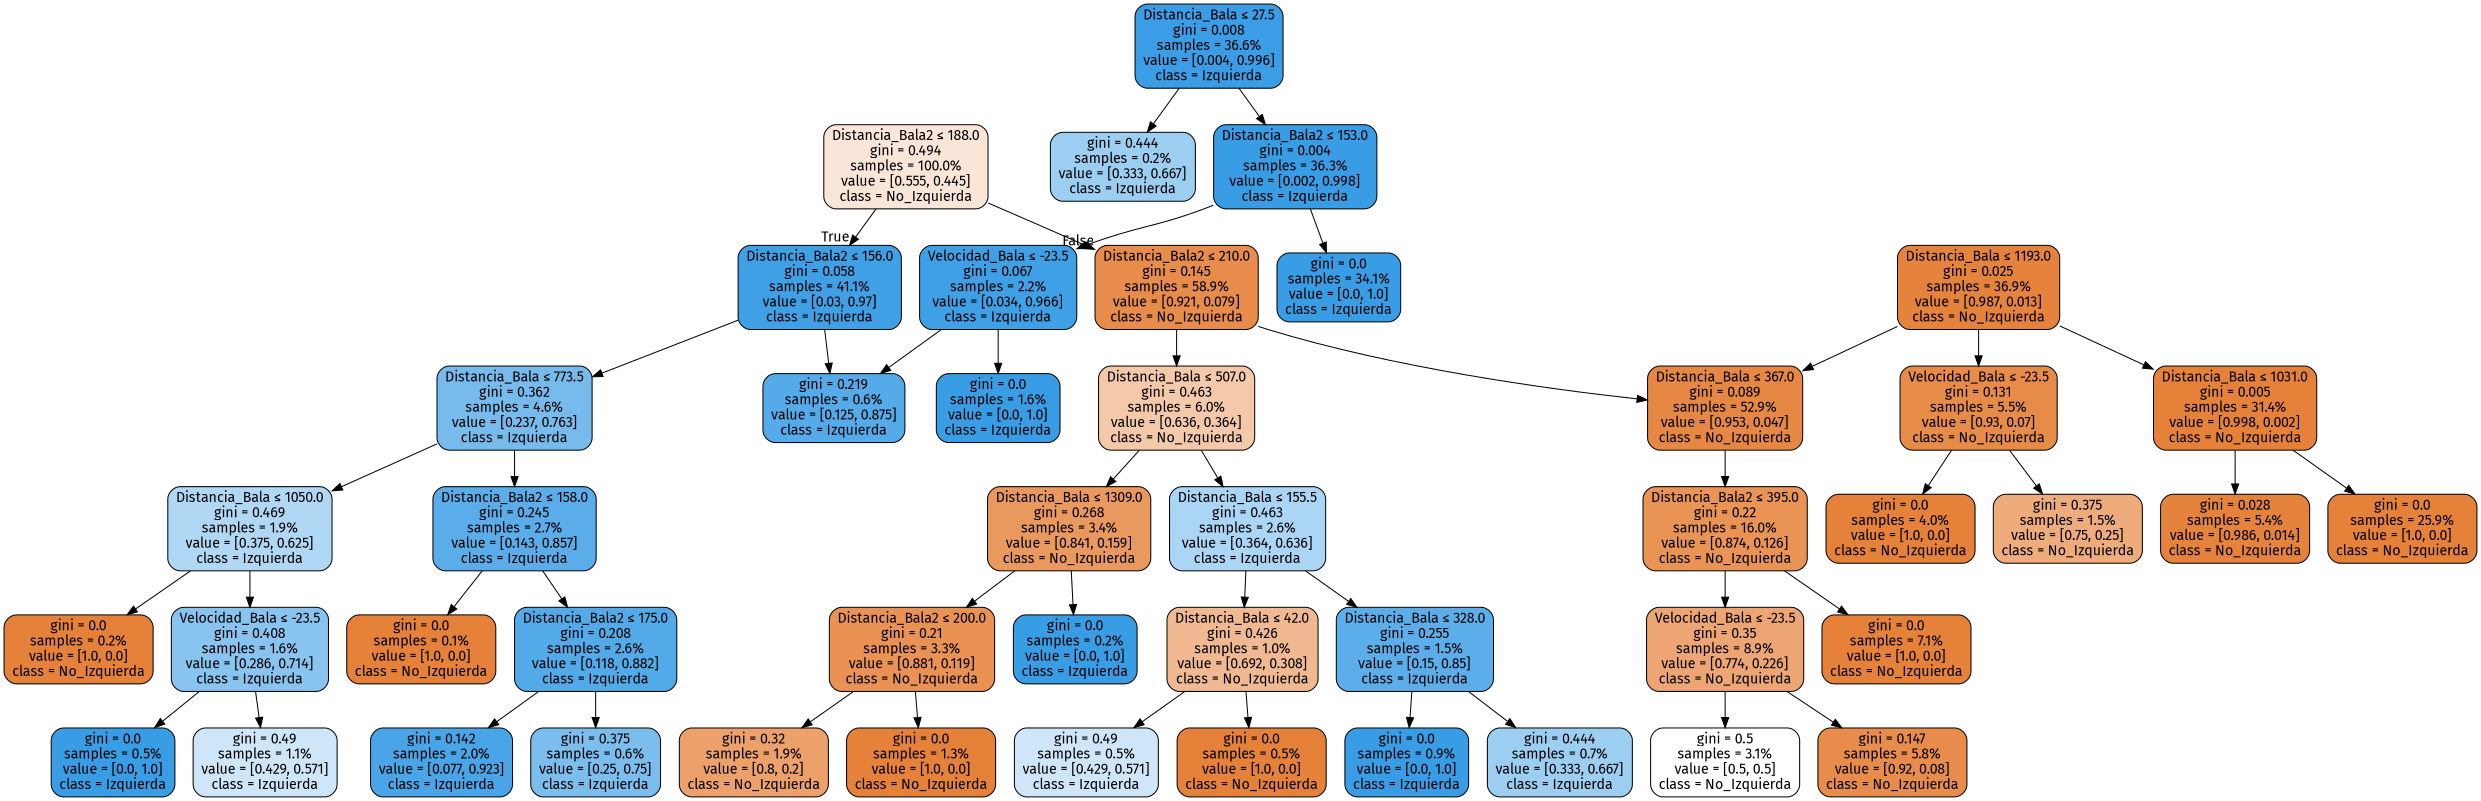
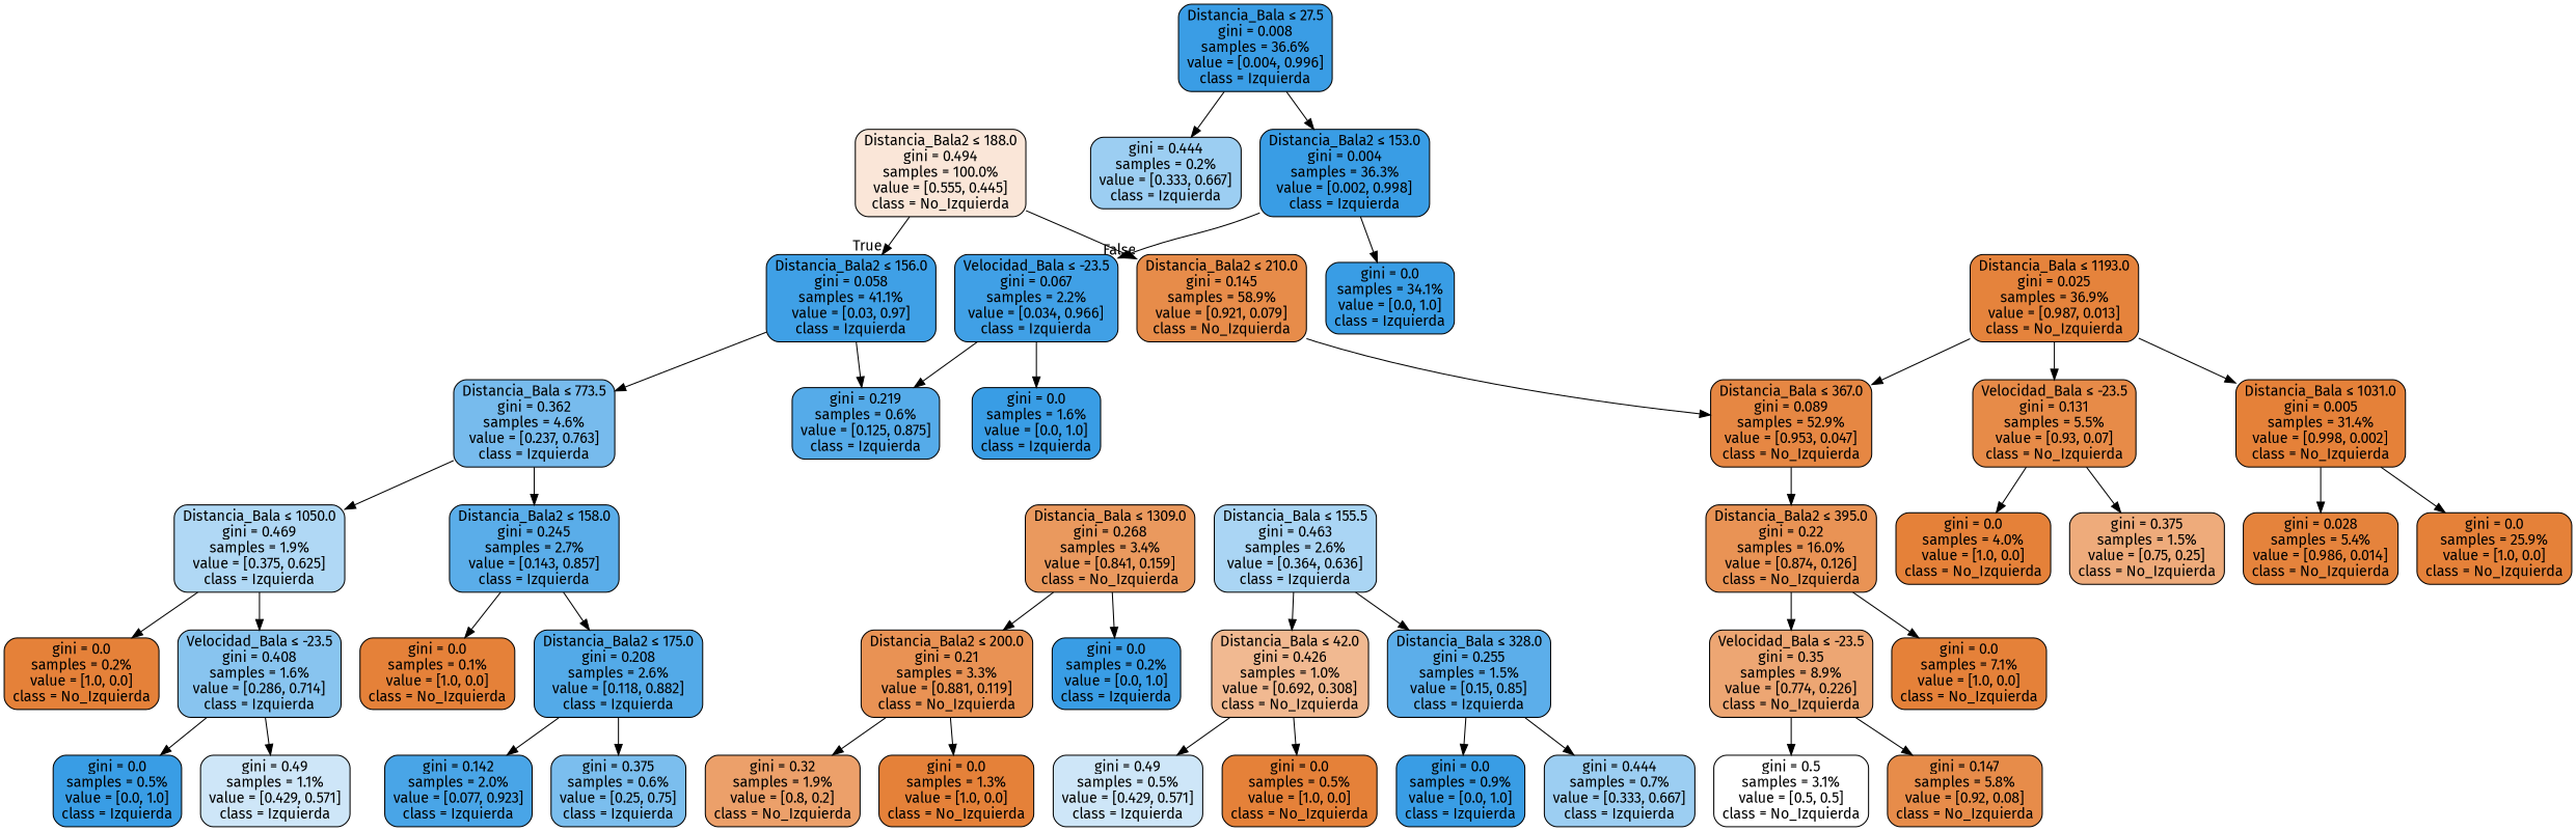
  digraph {
    fontname="Fira Sans"
    node [color=black fillcolor="#e58139" fontname="Fira Sans" shape=box style="filled, rounded"]
    edge [fontname="Fira Sans"]
    n1 [fillcolor="#fae6d8" label=<Distancia_Bala2 &le; 188.0<br/>gini = 0.494<br/>samples = 100.0%<br/>value = [0.555, 0.445]<br/>class = No_Izquierda>]
    n2 [fillcolor="#3fa0e6" label=<Distancia_Bala2 &le; 156.0<br/>gini = 0.058<br/>samples = 41.1%<br/>value = [0.03, 0.97]<br/>class = Izquierda>]
    n3 [fillcolor="#e78c4a" label=<Distancia_Bala2 &le; 210.0<br/>gini = 0.145<br/>samples = 58.9%<br/>value = [0.921, 0.079]<br/>class = No_Izquierda>]
    n4 [fillcolor="#77bbed" label=<Distancia_Bala &le; 773.5<br/>gini = 0.362<br/>samples = 4.6%<br/>value = [0.237, 0.763]<br/>class = Izquierda>]
    n5 [fillcolor="#55abe9" label=<gini = 0.219<br/>samples = 0.6%<br/>value = [0.125, 0.875]<br/>class = Izquierda>]
-   n6 [fillcolor="#f4c9aa" label=<Distancia_Bala &le; 507.0<br/>gini = 0.463<br/>samples = 6.0%<br/>value = [0.636, 0.364]<br/>class = No_Izquierda>]
    n7 [fillcolor="#e68743" label=<Distancia_Bala &le; 367.0<br/>gini = 0.089<br/>samples = 52.9%<br/>value = [0.953, 0.047]<br/>class = No_Izquierda>]
    n8 [fillcolor="#3a9de5" label=<Distancia_Bala &le; 27.5<br/>gini = 0.008<br/>samples = 36.6%<br/>value = [0.004, 0.996]<br/>class = Izquierda>]
    n9 [fillcolor="#9ccef2" label=<gini = 0.444<br/>samples = 0.2%<br/>value = [0.333, 0.667]<br/>class = Izquierda>]
    n10 [fillcolor="#399de5" label=<Distancia_Bala2 &le; 153.0<br/>gini = 0.004<br/>samples = 36.3%<br/>value = [0.002, 0.998]<br/>class = Izquierda>]
    n11 [fillcolor="#5aade9" label=<Distancia_Bala2 &le; 158.0<br/>gini = 0.245<br/>samples = 2.7%<br/>value = [0.143, 0.857]<br/>class = Izquierda>]
    n12 [fillcolor="#b0d8f5" label=<Distancia_Bala &le; 1050.0<br/>gini = 0.469<br/>samples = 1.9%<br/>value = [0.375, 0.625]<br/>class = Izquierda>]
    n13 [fillcolor="#399de5" label=<gini = 0.0<br/>samples = 34.1%<br/>value = [0.0, 1.0]<br/>class = Izquierda>]
    n14 [fillcolor="#40a0e6" label=<Velocidad_Bala &le; -23.5<br/>gini = 0.067<br/>samples = 2.2%<br/>value = [0.034, 0.966]<br/>class = Izquierda>]
    n15 [fillcolor="#399de5" label=<gini = 0.0<br/>samples = 1.6%<br/>value = [0.0, 1.0]<br/>class = Izquierda>]
    n16 [label=<gini = 0.0<br/>samples = 0.1%<br/>value = [1.0, 0.0]<br/>class = No_Izquierda>]
    n17 [fillcolor="#53aae8" label=<Distancia_Bala2 &le; 175.0<br/>gini = 0.208<br/>samples = 2.6%<br/>value = [0.118, 0.882]<br/>class = Izquierda>]
    n18 [label=<gini = 0.0<br/>samples = 0.2%<br/>value = [1.0, 0.0]<br/>class = No_Izquierda>]
    n19 [fillcolor="#88c4ef" label=<Velocidad_Bala &le; -23.5<br/>gini = 0.408<br/>samples = 1.6%<br/>value = [0.286, 0.714]<br/>class = Izquierda>]
    n20 [fillcolor="#49a5e7" label=<gini = 0.142<br/>samples = 2.0%<br/>value = [0.077, 0.923]<br/>class = Izquierda>]
    n21 [fillcolor="#7bbeee" label=<gini = 0.375<br/>samples = 0.6%<br/>value = [0.25, 0.75]<br/>class = Izquierda>]
    n22 [fillcolor="#399de5" label=<gini = 0.0<br/>samples = 0.5%<br/>value = [0.0, 1.0]<br/>class = Izquierda>]
    n23 [fillcolor="#cee6f8" label=<gini = 0.49<br/>samples = 1.1%<br/>value = [0.429, 0.571]<br/>class = Izquierda>]
    n24 [fillcolor="#aad5f4" label=<Distancia_Bala &le; 155.5<br/>gini = 0.463<br/>samples = 2.6%<br/>value = [0.364, 0.636]<br/>class = Izquierda>]
    n25 [fillcolor="#ea995e" label=<Distancia_Bala &le; 1309.0<br/>gini = 0.268<br/>samples = 3.4%<br/>value = [0.841, 0.159]<br/>class = No_Izquierda>]
    n26 [fillcolor="#e99355" label=<Distancia_Bala2 &le; 395.0<br/>gini = 0.22<br/>samples = 16.0%<br/>value = [0.874, 0.126]<br/>class = No_Izquierda>]
    n27 [fillcolor="#f1b991" label=<Distancia_Bala &le; 42.0<br/>gini = 0.426<br/>samples = 1.0%<br/>value = [0.692, 0.308]<br/>class = No_Izquierda>]
    n28 [fillcolor="#5caeea" label=<Distancia_Bala &le; 328.0<br/>gini = 0.255<br/>samples = 1.5%<br/>value = [0.15, 0.85]<br/>class = Izquierda>]
    n29 [fillcolor="#e99254" label=<Distancia_Bala2 &le; 200.0<br/>gini = 0.21<br/>samples = 3.3%<br/>value = [0.881, 0.119]<br/>class = No_Izquierda>]
    n30 [fillcolor="#399de5" label=<gini = 0.0<br/>samples = 0.2%<br/>value = [0.0, 1.0]<br/>class = Izquierda>]
    n31 [fillcolor="#cee6f8" label=<gini = 0.49<br/>samples = 0.5%<br/>value = [0.429, 0.571]<br/>class = Izquierda>]
    n32 [label=<gini = 0.0<br/>samples = 0.5%<br/>value = [1.0, 0.0]<br/>class = No_Izquierda>]
    n33 [fillcolor="#399de5" label=<gini = 0.0<br/>samples = 0.9%<br/>value = [0.0, 1.0]<br/>class = Izquierda>]
    n34 [fillcolor="#9ccef2" label=<gini = 0.444<br/>samples = 0.7%<br/>value = [0.333, 0.667]<br/>class = Izquierda>]
    n35 [fillcolor="#eca06a" label=<gini = 0.32<br/>samples = 1.9%<br/>value = [0.8, 0.2]<br/>class = No_Izquierda>]
    n36 [label=<gini = 0.0<br/>samples = 1.3%<br/>value = [1.0, 0.0]<br/>class = No_Izquierda>]
    n37 [fillcolor="#eda673" label=<Velocidad_Bala &le; -23.5<br/>gini = 0.35<br/>samples = 8.9%<br/>value = [0.774, 0.226]<br/>class = No_Izquierda>]
    n38 [label=<gini = 0.0<br/>samples = 7.1%<br/>value = [1.0, 0.0]<br/>class = No_Izquierda>]
    n39 [fillcolor="#e5833c" label=<Distancia_Bala &le; 1193.0<br/>gini = 0.025<br/>samples = 36.9%<br/>value = [0.987, 0.013]<br/>class = No_Izquierda>]
    n40 [label=<Distancia_Bala &le; 1031.0<br/>gini = 0.005<br/>samples = 31.4%<br/>value = [0.998, 0.002]<br/>class = No_Izquierda>]
    n41 [fillcolor="#e78b48" label=<Velocidad_Bala &le; -23.5<br/>gini = 0.131<br/>samples = 5.5%<br/>value = [0.93, 0.07]<br/>class = No_Izquierda>]
    n42 [fillcolor="#ffffff" label=<gini = 0.5<br/>samples = 3.1%<br/>value = [0.5, 0.5]<br/>class = No_Izquierda>]
    n43 [fillcolor="#e78c4a" label=<gini = 0.147<br/>samples = 5.8%<br/>value = [0.92, 0.08]<br/>class = No_Izquierda>]
    n44 [label=<gini = 0.0<br/>samples = 25.9%<br/>value = [1.0, 0.0]<br/>class = No_Izquierda>]
    n45 [fillcolor="#e5833c" label=<gini = 0.028<br/>samples = 5.4%<br/>value = [0.986, 0.014]<br/>class = No_Izquierda>]
    n46 [fillcolor="#eeab7b" label=<gini = 0.375<br/>samples = 1.5%<br/>value = [0.75, 0.25]<br/>class = No_Izquierda>]
    n47 [label=<gini = 0.0<br/>samples = 4.0%<br/>value = [1.0, 0.0]<br/>class = No_Izquierda>]
    n1 -> n2 [headlabel=True labelangle=45 labeldistance=2.5]
    n1 -> n3 [headlabel=False labelangle=-45 labeldistance=2.5]
    n2 -> n4
    n2 -> n5
-   n3 -> n6
    n3 -> n7
    n4 -> n11
    n4 -> n12
-   n6 -> n24
-   n6 -> n25
    n7 -> n26
    n8 -> n9
    n8 -> n10
    n10 -> n13
    n10 -> n14
    n11 -> n16
    n11 -> n17
    n12 -> n18
    n12 -> n19
    n14 -> n5
    n14 -> n15
    n17 -> n20
    n17 -> n21
    n19 -> n22
    n19 -> n23
    n24 -> n27
    n24 -> n28
    n25 -> n29
    n25 -> n30
    n26 -> n37
    n26 -> n38
    n27 -> n31
    n27 -> n32
    n28 -> n33
    n28 -> n34
    n29 -> n35
    n29 -> n36
    n37 -> n42
    n37 -> n43
    n39 -> n7
    n39 -> n40
    n39 -> n41
    n40 -> n44
    n40 -> n45
    n41 -> n46
    n41 -> n47
  }
